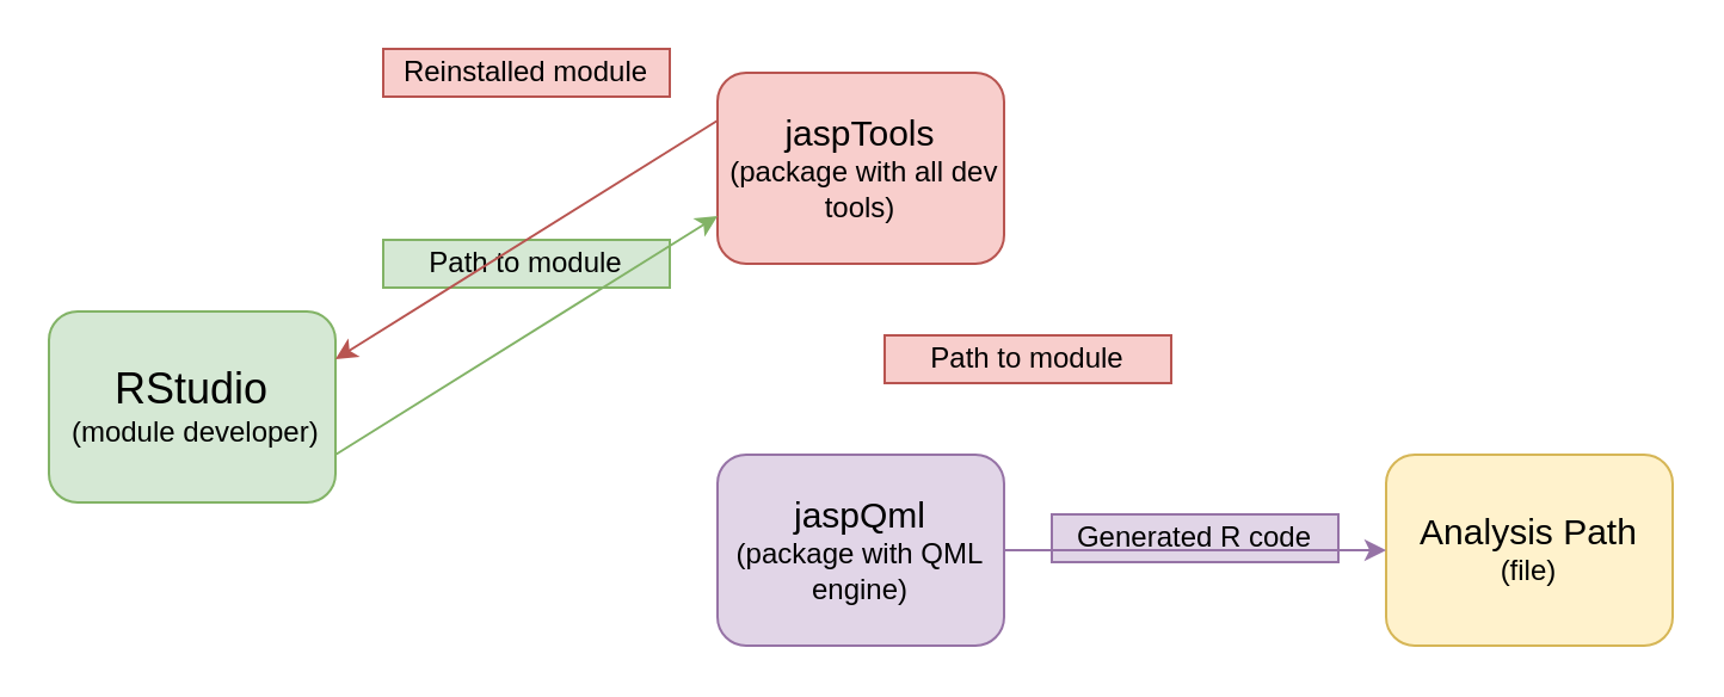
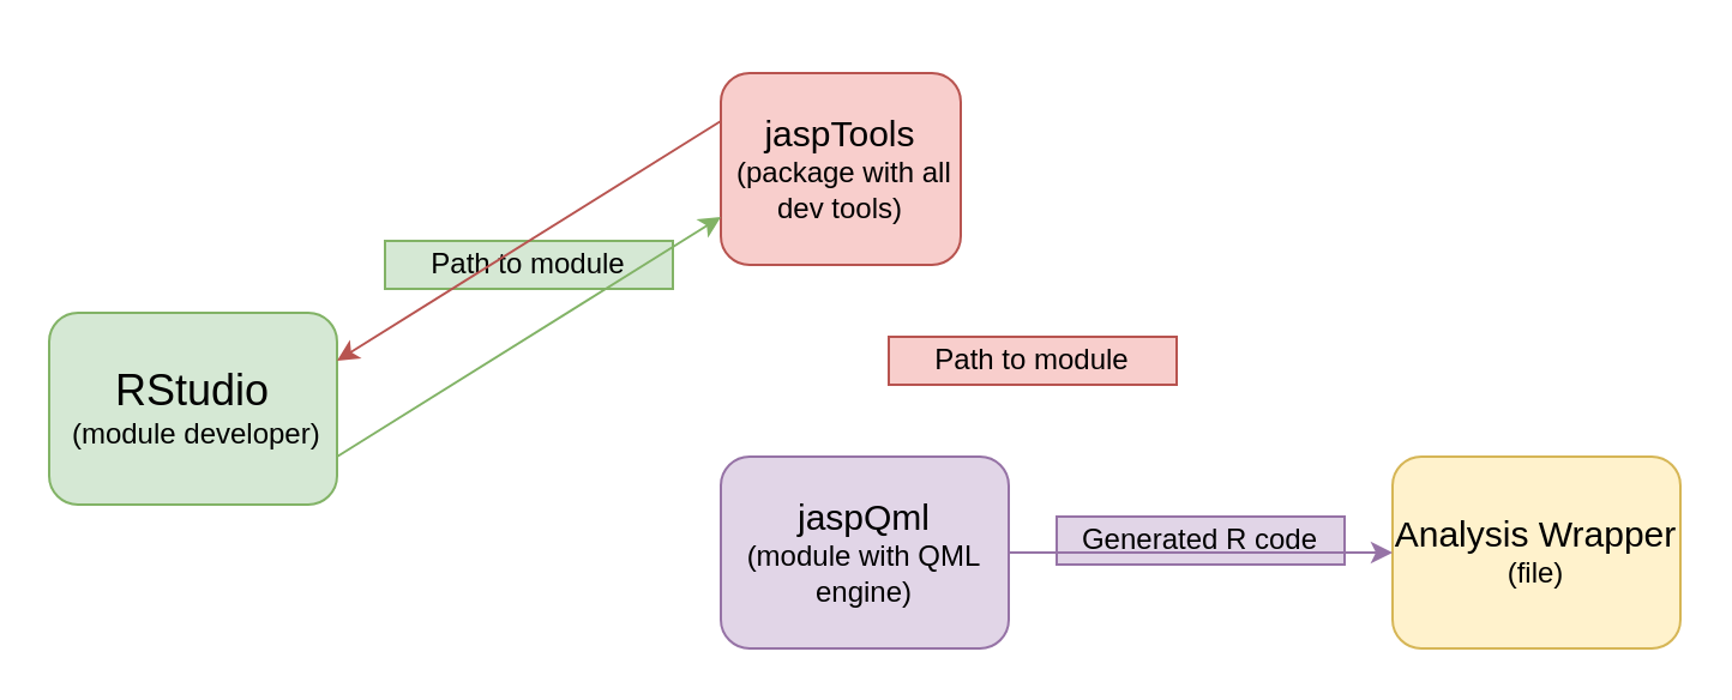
  <mxCell id="0" />
  <mxCell id="1" parent="0" />
- <mxCell id="2" value="&lt;div&gt;&lt;font style=&quot;font-size: 15px&quot;&gt;jaspTools&lt;/font&gt;&lt;/div&gt;&lt;font style=&quot;font-size: 12px&quot;&gt;&amp;nbsp;(package with all dev tools)&lt;/font&gt;" style="rounded=1;whiteSpace=wrap;html=1;fillColor=#f8cecc;strokeColor=#b85450;" parent="1" vertex="1"><mxGeometry x="300" y="30" width="120" height="80" as="geometry" /></mxCell>
- <mxCell id="3" value="&lt;div&gt;&lt;font style=&quot;font-size: 15px&quot;&gt;jaspQml&lt;/font&gt;&lt;br&gt;&lt;/div&gt;&lt;div&gt;(package with QML engine)&lt;/div&gt;" style="rounded=1;whiteSpace=wrap;html=1;fillColor=#e1d5e7;strokeColor=#9673a6;" parent="1" vertex="1"><mxGeometry x="300" y="190" width="120" height="80" as="geometry" /></mxCell>
+ <mxCell id="2" value="&lt;div&gt;&lt;font style=&quot;font-size: 15px&quot;&gt;jaspTools&lt;/font&gt;&lt;/div&gt;&lt;font style=&quot;font-size: 12px&quot;&gt;&amp;nbsp;(package with all dev tools)&lt;/font&gt;" style="rounded=1;whiteSpace=wrap;html=1;fillColor=#f8cecc;strokeColor=#b85450;" parent="1" vertex="1"><mxGeometry x="300" y="30" width="100" height="80" as="geometry" /></mxCell>
+ <mxCell id="3" value="&lt;div&gt;&lt;font style=&quot;font-size: 15px&quot;&gt;jaspQml&lt;/font&gt;&lt;br&gt;&lt;/div&gt;&lt;div&gt;(module with QML engine)&lt;/div&gt;" style="rounded=1;whiteSpace=wrap;html=1;fillColor=#e1d5e7;strokeColor=#9673a6;" parent="1" vertex="1"><mxGeometry x="300" y="190" width="120" height="80" as="geometry" /></mxCell>
  <mxCell id="4" value="&lt;div style=&quot;font-size: 18px&quot;&gt;&lt;font style=&quot;font-size: 18px&quot;&gt;RStudio&lt;/font&gt;&lt;/div&gt;&amp;nbsp;(module developer)" style="rounded=1;whiteSpace=wrap;html=1;fillColor=#d5e8d4;strokeColor=#82b366;" parent="1" vertex="1"><mxGeometry x="20" y="130" width="120" height="80" as="geometry" /></mxCell>
- <mxCell id="5" value="&lt;div style=&quot;font-size: 15px&quot;&gt;&lt;font style=&quot;font-size: 15px&quot;&gt;Analysis Path&lt;/font&gt;&lt;/div&gt;&lt;div&gt;&lt;font style=&quot;font-size: 12px&quot;&gt;(file)&lt;br&gt;&lt;/font&gt;&lt;/div&gt;" style="rounded=1;whiteSpace=wrap;html=1;fillColor=#fff2cc;strokeColor=#d6b656;" parent="1" vertex="1"><mxGeometry x="580" y="190" width="120" height="80" as="geometry" /></mxCell>
+ <mxCell id="5" value="&lt;div style=&quot;font-size: 15px&quot;&gt;&lt;font style=&quot;font-size: 15px&quot;&gt;Analysis Wrapper&lt;/font&gt;&lt;/div&gt;&lt;div&gt;&lt;font style=&quot;font-size: 12px&quot;&gt;(file)&lt;br&gt;&lt;/font&gt;&lt;/div&gt;" style="rounded=1;whiteSpace=wrap;html=1;fillColor=#fff2cc;strokeColor=#d6b656;" parent="1" vertex="1"><mxGeometry x="580" y="190" width="120" height="80" as="geometry" /></mxCell>
  <mxCell id="6" value="&lt;div&gt;Path to module&lt;br&gt;&lt;/div&gt;" style="rounded=0;whiteSpace=wrap;html=1;fillColor=#d5e8d4;strokeColor=#82b366;" parent="1" vertex="1"><mxGeometry x="160" y="100" width="120" height="20" as="geometry" /></mxCell>
  <mxCell id="7" value="&lt;div&gt;Path to module&lt;br&gt;&lt;/div&gt;" style="rounded=0;whiteSpace=wrap;html=1;fillColor=#f8cecc;strokeColor=#b85450;" parent="1" vertex="1"><mxGeometry x="370" y="140" width="120" height="20" as="geometry" /></mxCell>
  <mxCell id="8" value="Generated R code" style="rounded=0;whiteSpace=wrap;html=1;fillColor=#e1d5e7;strokeColor=#9673a6;" parent="1" vertex="1"><mxGeometry x="440" y="215" width="120" height="20" as="geometry" /></mxCell>
  <mxCell id="9" value="" style="endArrow=classic;html=1;entryX=0;entryY=0.75;entryDx=0;entryDy=0;fillColor=#d5e8d4;strokeColor=#82b366;exitX=1;exitY=0.75;exitDx=0;exitDy=0;" parent="1" target="2" edge="1" source="4"><mxGeometry width="50" height="50" relative="1" as="geometry"><mxPoint x="140" y="69.5" as="sourcePoint" /><mxPoint x="240" y="69.5" as="targetPoint" /></mxGeometry></mxCell>
  <mxCell id="10" style="edgeStyle=orthogonalEdgeStyle;rounded=0;orthogonalLoop=1;jettySize=auto;html=1;exitX=0.5;exitY=1;exitDx=0;exitDy=0;" edge="1" parent="1" source="5" target="5"><mxGeometry relative="1" as="geometry" /></mxCell>
  <mxCell id="11" value="" style="endArrow=classic;html=1;entryX=0;entryY=0.5;entryDx=0;entryDy=0;fillColor=#e1d5e7;strokeColor=#9673a6;exitX=0.5;exitY=1;exitDx=0;exitDy=0;" edge="1" parent="1" target="5"><mxGeometry width="50" height="50" relative="1" as="geometry"><mxPoint x="420" y="230" as="sourcePoint" /><mxPoint x="420" y="310" as="targetPoint" /></mxGeometry></mxCell>
  <mxCell id="12" value="" style="endArrow=classic;html=1;fillColor=#f8cecc;strokeColor=#b85450;exitX=0;exitY=0.25;exitDx=0;exitDy=0;entryX=1;entryY=0.25;entryDx=0;entryDy=0;" edge="1" parent="1" source="2" target="4"><mxGeometry width="50" height="50" relative="1" as="geometry"><mxPoint x="140" y="60" as="sourcePoint" /><mxPoint x="180" y="-10" as="targetPoint" /></mxGeometry></mxCell>
- <mxCell id="13" value="Reinstalled module" style="rounded=0;whiteSpace=wrap;html=1;fillColor=#f8cecc;strokeColor=#b85450;" vertex="1" parent="1"><mxGeometry x="160" y="20" width="120" height="20" as="geometry" /></mxCell>
